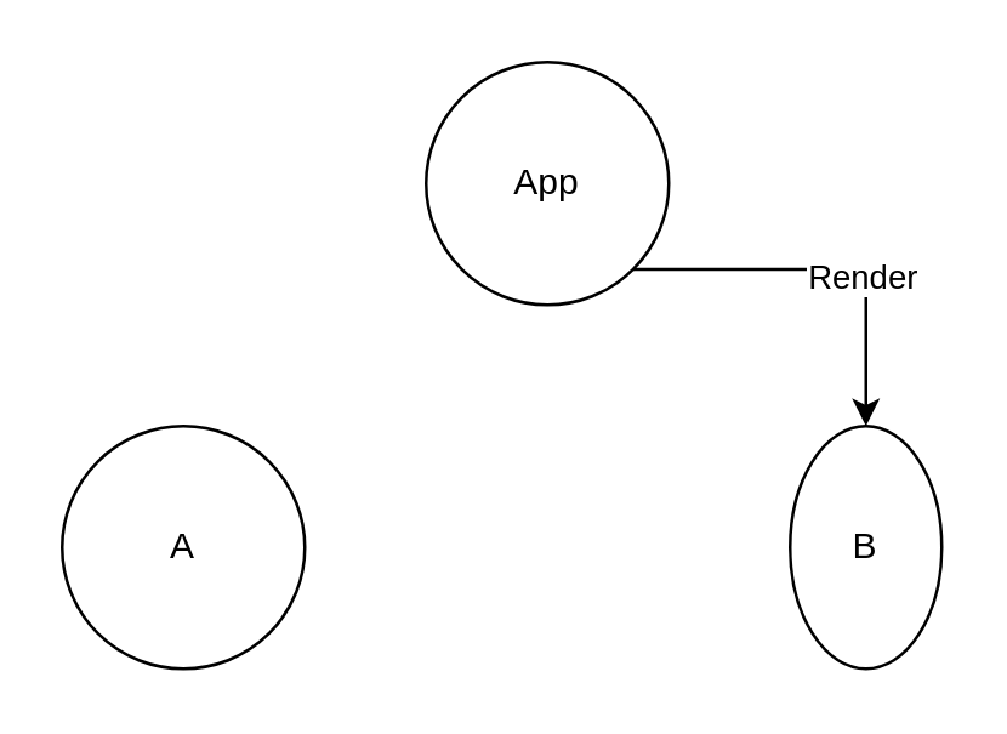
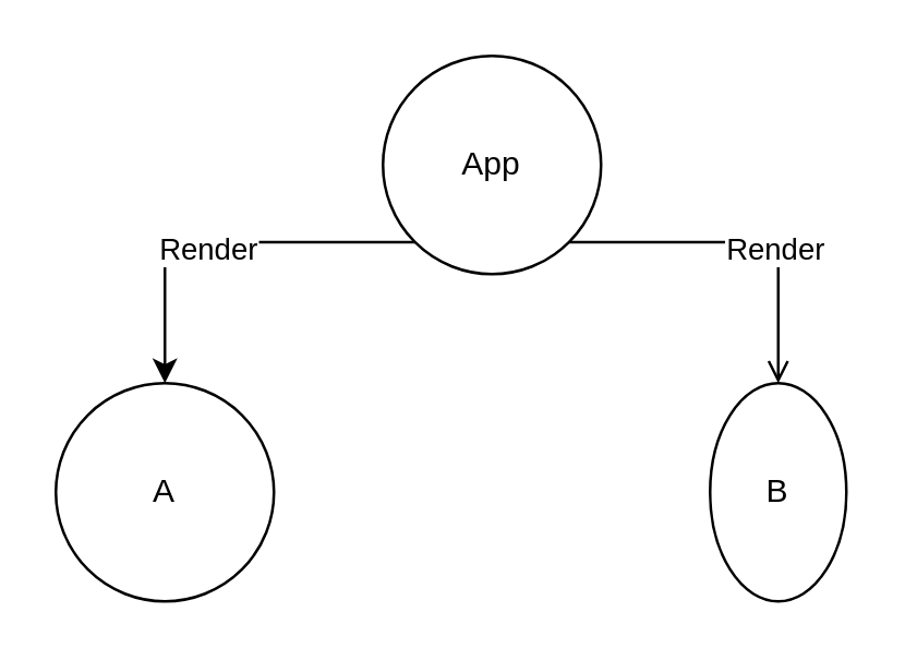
  <mxCell id="0" />
  <mxCell id="1" parent="0" />
- <mxCell id="4" style="edgeStyle=orthogonalEdgeStyle;rounded=0;orthogonalLoop=1;jettySize=auto;html=1;exitX=1;exitY=1;exitDx=0;exitDy=0;entryX=0.5;entryY=0;entryDx=0;entryDy=0;" edge="1" parent="1" source="6" target="8"><mxGeometry relative="1" as="geometry" /></mxCell>
+ <mxCell id="2" style="edgeStyle=orthogonalEdgeStyle;rounded=0;orthogonalLoop=1;jettySize=auto;html=1;exitX=0;exitY=1;exitDx=0;exitDy=0;" edge="1" parent="1" source="6" target="7"><mxGeometry relative="1" as="geometry" /></mxCell>
+ <mxCell id="3" value="Render" style="edgeLabel;html=1;align=center;verticalAlign=middle;resizable=0;points=[];" vertex="1" connectable="0" parent="2"><mxGeometry x="0.056" y="2" relative="1" as="geometry"><mxPoint as="offset" /></mxGeometry></mxCell>
+ <mxCell id="4" style="edgeStyle=orthogonalEdgeStyle;rounded=0;orthogonalLoop=1;jettySize=auto;html=1;exitX=1;exitY=1;exitDx=0;exitDy=0;entryX=0.5;entryY=0;entryDx=0;entryDy=0;endArrow=open;" edge="1" parent="1" source="6" target="8"><mxGeometry relative="1" as="geometry" /></mxCell>
  <mxCell id="5" value="Render" style="edgeLabel;html=1;align=center;verticalAlign=middle;resizable=0;points=[];" vertex="1" connectable="0" parent="4"><mxGeometry x="0.223" y="-2" relative="1" as="geometry"><mxPoint as="offset" /></mxGeometry></mxCell>
  <mxCell id="6" value="App" style="ellipse;whiteSpace=wrap;html=1;aspect=fixed;" vertex="1" parent="1"><mxGeometry x="140" y="20" width="80" height="80" as="geometry" /></mxCell>
  <mxCell id="7" value="A" style="ellipse;whiteSpace=wrap;html=1;aspect=fixed;" vertex="1" parent="1"><mxGeometry x="20" y="140" width="80" height="80" as="geometry" /></mxCell>
  <mxCell id="8" value="B" style="ellipse;whiteSpace=wrap;html=1;aspect=fixed;" vertex="1" parent="1"><mxGeometry x="260" y="140" width="50" height="80" as="geometry" /></mxCell>
